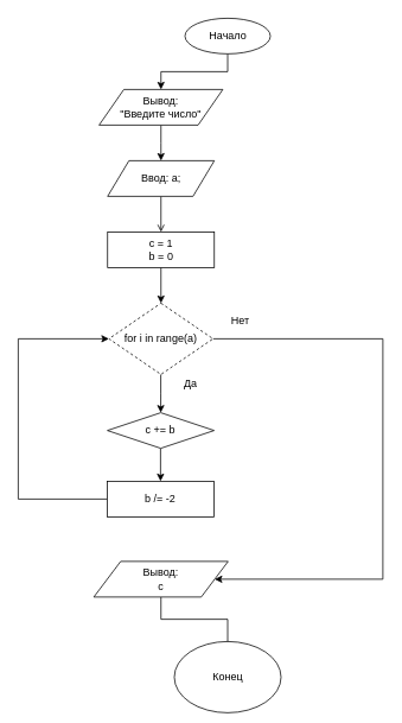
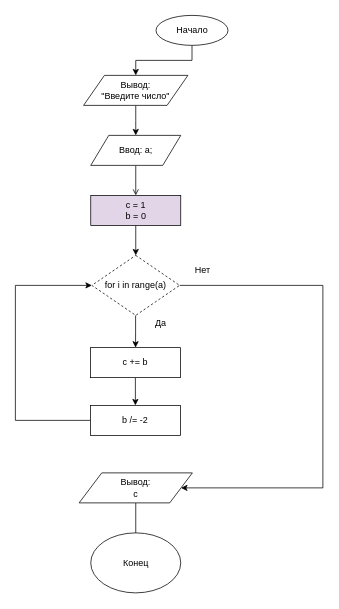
  <mxCell id="0" />
  <mxCell id="1" parent="0" />
  <mxCell id="2" style="edgeStyle=orthogonalEdgeStyle;rounded=0;orthogonalLoop=1;jettySize=auto;html=1;exitX=0.5;exitY=1;exitDx=0;exitDy=0;" edge="1" parent="1" source="3" target="5"><mxGeometry relative="1" as="geometry" /></mxCell>
  <mxCell id="3" value="Начало" style="ellipse;whiteSpace=wrap;html=1;" vertex="1" parent="1"><mxGeometry x="207.5" y="20" width="96" height="40" as="geometry" /></mxCell>
  <mxCell id="4" style="edgeStyle=orthogonalEdgeStyle;rounded=0;orthogonalLoop=1;jettySize=auto;html=1;entryX=0.5;entryY=0;entryDx=0;entryDy=0;" edge="1" parent="1" source="5" target="7"><mxGeometry relative="1" as="geometry" /></mxCell>
  <mxCell id="5" value="Вывод:&lt;br&gt;&quot;Введите число&quot;" style="shape=parallelogram;perimeter=parallelogramPerimeter;whiteSpace=wrap;html=1;" vertex="1" parent="1"><mxGeometry x="110.94" y="100" width="139.12" height="40" as="geometry" /></mxCell>
  <mxCell id="6" style="edgeStyle=orthogonalEdgeStyle;rounded=0;orthogonalLoop=1;jettySize=auto;html=1;entryX=0.5;entryY=0;entryDx=0;entryDy=0;endArrow=open;" edge="1" parent="1" source="7" target="14"><mxGeometry relative="1" as="geometry"><mxPoint x="181" y="260" as="targetPoint" /></mxGeometry></mxCell>
  <mxCell id="7" value="Ввод: a;&lt;br&gt;" style="shape=parallelogram;perimeter=parallelogramPerimeter;whiteSpace=wrap;html=1;" vertex="1" parent="1"><mxGeometry x="120.5" y="180" width="120" height="40" as="geometry" /></mxCell>
  <mxCell id="8" style="edgeStyle=orthogonalEdgeStyle;rounded=0;orthogonalLoop=1;jettySize=auto;html=1;entryX=0.5;entryY=0;entryDx=0;entryDy=0;" edge="1" parent="1" source="10" target="20"><mxGeometry relative="1" as="geometry"><mxPoint x="180.25" y="460" as="targetPoint" /><Array as="points"><mxPoint x="181" y="442" /></Array></mxGeometry></mxCell>
  <mxCell id="9" style="edgeStyle=orthogonalEdgeStyle;rounded=0;orthogonalLoop=1;jettySize=auto;html=1;entryX=1;entryY=0.5;entryDx=0;entryDy=0;" edge="1" parent="1" source="10" target="18"><mxGeometry relative="1" as="geometry"><Array as="points"><mxPoint x="430" y="380" /><mxPoint x="430" y="650" /></Array></mxGeometry></mxCell>
  <mxCell id="10" value="for i in range(a)" style="rhombus;whiteSpace=wrap;html=1;dashed=1;" vertex="1" parent="1"><mxGeometry x="122" y="340" width="117" height="80" as="geometry" /></mxCell>
- <mxCell id="11" value="Конец" style="ellipse;whiteSpace=wrap;html=1;" vertex="1" parent="1"><mxGeometry x="195.5" y="720" width="120" height="80" as="geometry" /></mxCell>
+ <mxCell id="11" value="Конец" style="ellipse;whiteSpace=wrap;html=1;" vertex="1" parent="1"><mxGeometry x="120.5" y="710" width="120" height="80" as="geometry" /></mxCell>
  <mxCell id="12" value="Нет" style="text;html=1;strokeColor=none;fillColor=none;align=center;verticalAlign=middle;whiteSpace=wrap;rounded=0;" vertex="1" parent="1"><mxGeometry x="250.06" y="350" width="40" height="20" as="geometry" /></mxCell>
  <mxCell id="13" style="edgeStyle=orthogonalEdgeStyle;rounded=0;orthogonalLoop=1;jettySize=auto;html=1;exitX=0.5;exitY=1;exitDx=0;exitDy=0;entryX=0.5;entryY=0;entryDx=0;entryDy=0;" edge="1" parent="1" source="14" target="10"><mxGeometry relative="1" as="geometry"><mxPoint x="179" y="340" as="targetPoint" /></mxGeometry></mxCell>
- <mxCell id="14" value="&lt;span&gt;c = 1&lt;br&gt;b = 0&lt;/span&gt;" style="rounded=0;whiteSpace=wrap;html=1;" vertex="1" parent="1"><mxGeometry x="120.5" y="260" width="120" height="40" as="geometry" /></mxCell>
+ <mxCell id="14" value="&lt;span&gt;c = 1&lt;br&gt;b = 0&lt;/span&gt;" style="rounded=0;whiteSpace=wrap;html=1;fillColor=#e1d5e7;" vertex="1" parent="1"><mxGeometry x="120.5" y="260" width="120" height="40" as="geometry" /></mxCell>
  <mxCell id="15" style="edgeStyle=orthogonalEdgeStyle;rounded=0;orthogonalLoop=1;jettySize=auto;html=1;entryX=0;entryY=0.5;entryDx=0;entryDy=0;" edge="1" parent="1" source="16" target="10"><mxGeometry relative="1" as="geometry"><Array as="points"><mxPoint x="20" y="560" /><mxPoint x="20" y="380" /></Array></mxGeometry></mxCell>
  <mxCell id="16" value="b /= -2" style="rounded=0;whiteSpace=wrap;html=1;" vertex="1" parent="1"><mxGeometry x="120" y="540" width="120" height="40" as="geometry" /></mxCell>
  <mxCell id="17" style="edgeStyle=orthogonalEdgeStyle;rounded=0;orthogonalLoop=1;jettySize=auto;html=1;entryX=0.5;entryY=0;entryDx=0;entryDy=0;endArrow=none;" edge="1" parent="1" source="18" target="11"><mxGeometry relative="1" as="geometry" /></mxCell>
  <mxCell id="18" value="Вывод:&lt;br&gt;c" style="shape=parallelogram;perimeter=parallelogramPerimeter;whiteSpace=wrap;html=1;" vertex="1" parent="1"><mxGeometry x="105" y="630" width="151" height="40" as="geometry" /></mxCell>
  <mxCell id="19" style="edgeStyle=orthogonalEdgeStyle;rounded=0;orthogonalLoop=1;jettySize=auto;html=1;" edge="1" parent="1" source="20"><mxGeometry relative="1" as="geometry"><mxPoint x="180" y="540" as="targetPoint" /><Array as="points"><mxPoint x="180" y="540" /><mxPoint x="180" y="540" /></Array></mxGeometry></mxCell>
- <mxCell id="20" value="c += b" style="rhombus;whiteSpace=wrap;html=1;" vertex="1" parent="1"><mxGeometry x="120.25" y="463" width="120" height="40" as="geometry" /></mxCell>
+ <mxCell id="20" value="c += b" style="rounded=0;whiteSpace=wrap;html=1;" vertex="1" parent="1"><mxGeometry x="120.25" y="463" width="120" height="40" as="geometry" /></mxCell>
  <mxCell id="21" value="Да" style="text;html=1;strokeColor=none;fillColor=none;align=center;verticalAlign=middle;whiteSpace=wrap;rounded=0;" vertex="1" parent="1"><mxGeometry x="194" y="420" width="40" height="20" as="geometry" /></mxCell>
